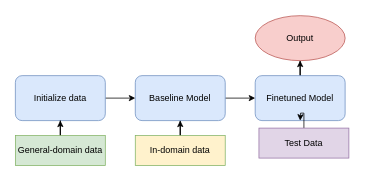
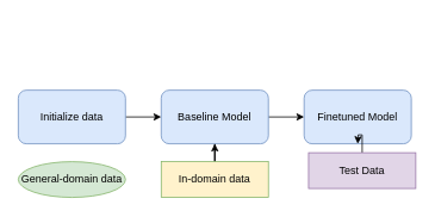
  <mxCell id="0" />
  <mxCell id="1" parent="0" />
  <mxCell id="2" value="" style="edgeStyle=orthogonalEdgeStyle;rounded=0;orthogonalLoop=1;jettySize=auto;html=1;" edge="1" parent="1" source="3" target="9"><mxGeometry relative="1" as="geometry" /></mxCell>
  <mxCell id="3" value="Initialize data" style="rounded=1;whiteSpace=wrap;html=1;fillColor=#dae8fc;strokeColor=#6c8ebf;" vertex="1" parent="1"><mxGeometry x="20" y="100" width="120" height="60" as="geometry" /></mxCell>
- <mxCell id="4" value="" style="edgeStyle=orthogonalEdgeStyle;rounded=0;orthogonalLoop=1;jettySize=auto;html=1;" edge="1" parent="1" source="5" target="3"><mxGeometry relative="1" as="geometry" /></mxCell>
- <mxCell id="5" value="General-domain data" style="rounded=0;whiteSpace=wrap;html=1;fillColor=#d5e8d4;strokeColor=#82b366;" vertex="1" parent="1"><mxGeometry x="20" y="180" width="120" height="40" as="geometry" /></mxCell>
+ <mxCell id="5" value="General-domain data" style="ellipse;whiteSpace=wrap;html=1;fillColor=#d5e8d4;strokeColor=#82b366;" vertex="1" parent="1"><mxGeometry x="20" y="180" width="120" height="40" as="geometry" /></mxCell>
  <mxCell id="6" value="" style="edgeStyle=orthogonalEdgeStyle;rounded=0;orthogonalLoop=1;jettySize=auto;html=1;" edge="1" parent="1" source="7" target="9"><mxGeometry relative="1" as="geometry" /></mxCell>
  <mxCell id="7" value="In-domain data" style="rounded=0;whiteSpace=wrap;html=1;fillColor=#fff2cc;strokeColor=#82b366;" vertex="1" parent="1"><mxGeometry x="180" y="180" width="120" height="40" as="geometry" /></mxCell>
  <mxCell id="8" value="" style="edgeStyle=orthogonalEdgeStyle;rounded=0;orthogonalLoop=1;jettySize=auto;html=1;" edge="1" parent="1" source="9" target="11"><mxGeometry relative="1" as="geometry" /></mxCell>
  <mxCell id="9" value="Baseline Model" style="rounded=1;whiteSpace=wrap;html=1;fillColor=#dae8fc;strokeColor=#6c8ebf;" vertex="1" parent="1"><mxGeometry x="180" y="100" width="120" height="60" as="geometry" /></mxCell>
- <mxCell id="10" value="" style="edgeStyle=orthogonalEdgeStyle;rounded=0;orthogonalLoop=1;jettySize=auto;html=1;" edge="1" parent="1" source="11" target="14"><mxGeometry relative="1" as="geometry" /></mxCell>
  <mxCell id="11" value="Finetuned Model" style="whiteSpace=wrap;html=1;fillColor=#dae8fc;strokeColor=#6c8ebf;rounded=1;" vertex="1" parent="1"><mxGeometry x="340" y="100" width="120" height="60" as="geometry" /></mxCell>
  <mxCell id="12" value="" style="edgeStyle=orthogonalEdgeStyle;rounded=0;orthogonalLoop=1;jettySize=auto;html=1;" edge="1" parent="1" source="13"><mxGeometry relative="1" as="geometry"><mxPoint x="400" y="160" as="targetPoint" /></mxGeometry></mxCell>
  <mxCell id="13" value="Test Data" style="rounded=0;whiteSpace=wrap;html=1;fillColor=#e1d5e7;strokeColor=#9673a6;" vertex="1" parent="1"><mxGeometry x="345" y="170" width="120" height="40" as="geometry" /></mxCell>
- <mxCell id="14" value="Output" style="ellipse;whiteSpace=wrap;html=1;fillColor=#f8cecc;strokeColor=#b85450;rounded=1;" vertex="1" parent="1"><mxGeometry x="340" y="20" width="120" height="60" as="geometry" /></mxCell>
